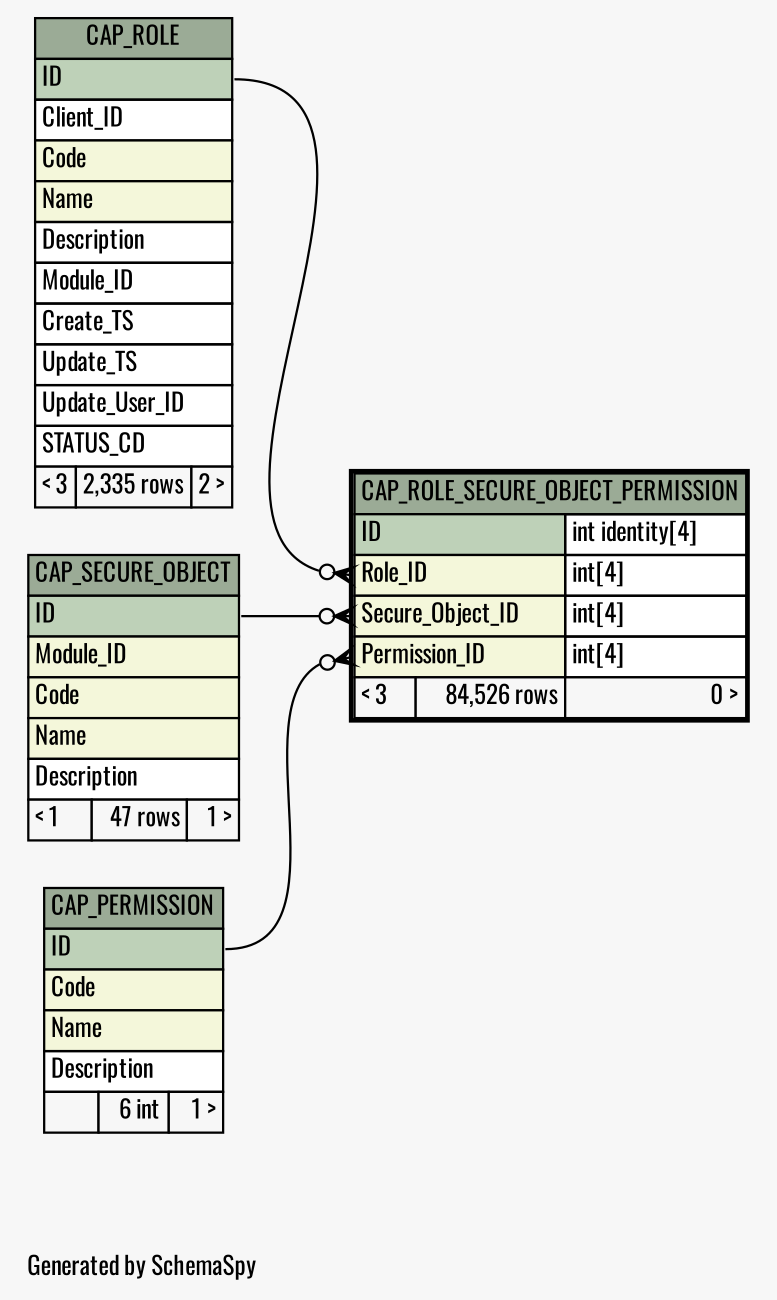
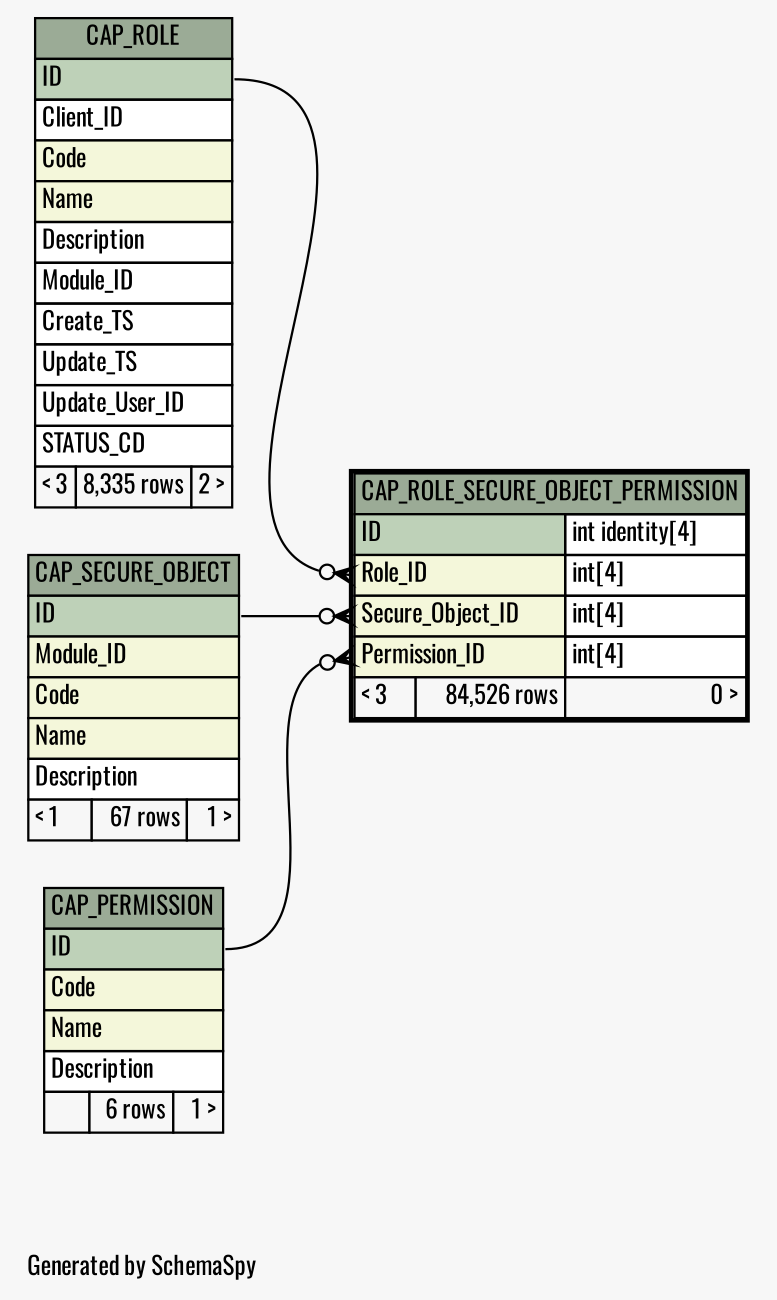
  digraph {
    bgcolor="#f7f7f7"
    fontname=Oswald
    fontsize=11
    label="\nGenerated by SchemaSpy"
    labeljust=l
    nodesep=0.18
    rankdir=RL
    ranksep=0.46
    node [fontname=Oswald fontsize=11 shape=plaintext]
    edge [arrowhead=none arrowsize=0.8 arrowtail=crowodot dir=back fontname=Oswald headport="ID:e"]
    n1 [label=<     <TABLE BORDER="2" CELLBORDER="1" CELLSPACING="0" BGCOLOR="#ffffff">       <TR><TD COLSPAN="3" BGCOLOR="#9bab96" ALIGN="CENTER">CAP_ROLE_SECURE_OBJECT_PERMISSION</TD></TR>       <TR><TD PORT="ID" COLSPAN="2" BGCOLOR="#bed1b8" ALIGN="LEFT">ID</TD><TD PORT="ID.type" ALIGN="LEFT">int identity[4]</TD></TR>       <TR><TD PORT="Role_ID" COLSPAN="2" BGCOLOR="#f4f7da" ALIGN="LEFT">Role_ID</TD><TD PORT="Role_ID.type" ALIGN="LEFT">int[4]</TD></TR>       <TR><TD PORT="Secure_Object_ID" COLSPAN="2" BGCOLOR="#f4f7da" ALIGN="LEFT">Secure_Object_ID</TD><TD PORT="Secure_Object_ID.type" ALIGN="LEFT">int[4]</TD></TR>       <TR><TD PORT="Permission_ID" COLSPAN="2" BGCOLOR="#f4f7da" ALIGN="LEFT">Permission_ID</TD><TD PORT="Permission_ID.type" ALIGN="LEFT">int[4]</TD></TR>       <TR><TD ALIGN="LEFT" BGCOLOR="#f7f7f7">&lt; 3</TD><TD ALIGN="RIGHT" BGCOLOR="#f7f7f7">84,526 rows</TD><TD ALIGN="RIGHT" BGCOLOR="#f7f7f7">0 &gt;</TD></TR>     </TABLE>>]
-   n2 [label=<     <TABLE BORDER="0" CELLBORDER="1" CELLSPACING="0" BGCOLOR="#ffffff">       <TR><TD COLSPAN="3" BGCOLOR="#9bab96" ALIGN="CENTER">CAP_PERMISSION</TD></TR>       <TR><TD PORT="ID" COLSPAN="3" BGCOLOR="#bed1b8" ALIGN="LEFT">ID</TD></TR>       <TR><TD PORT="Code" COLSPAN="3" BGCOLOR="#f4f7da" ALIGN="LEFT">Code</TD></TR>       <TR><TD PORT="Name" COLSPAN="3" BGCOLOR="#f4f7da" ALIGN="LEFT">Name</TD></TR>       <TR><TD PORT="Description" COLSPAN="3" ALIGN="LEFT">Description</TD></TR>       <TR><TD ALIGN="LEFT" BGCOLOR="#f7f7f7">  </TD><TD ALIGN="RIGHT" BGCOLOR="#f7f7f7">6 int</TD><TD ALIGN="RIGHT" BGCOLOR="#f7f7f7">1 &gt;</TD></TR>     </TABLE>>]
-   n3 [label=<     <TABLE BORDER="0" CELLBORDER="1" CELLSPACING="0" BGCOLOR="#ffffff">       <TR><TD COLSPAN="3" BGCOLOR="#9bab96" ALIGN="CENTER">CAP_ROLE</TD></TR>       <TR><TD PORT="ID" COLSPAN="3" BGCOLOR="#bed1b8" ALIGN="LEFT">ID</TD></TR>       <TR><TD PORT="Client_ID" COLSPAN="3" ALIGN="LEFT">Client_ID</TD></TR>       <TR><TD PORT="Code" COLSPAN="3" BGCOLOR="#f4f7da" ALIGN="LEFT">Code</TD></TR>       <TR><TD PORT="Name" COLSPAN="3" BGCOLOR="#f4f7da" ALIGN="LEFT">Name</TD></TR>       <TR><TD PORT="Description" COLSPAN="3" ALIGN="LEFT">Description</TD></TR>       <TR><TD PORT="Module_ID" COLSPAN="3" ALIGN="LEFT">Module_ID</TD></TR>       <TR><TD PORT="Create_TS" COLSPAN="3" ALIGN="LEFT">Create_TS</TD></TR>       <TR><TD PORT="Update_TS" COLSPAN="3" ALIGN="LEFT">Update_TS</TD></TR>       <TR><TD PORT="Update_User_ID" COLSPAN="3" ALIGN="LEFT">Update_User_ID</TD></TR>       <TR><TD PORT="STATUS_CD" COLSPAN="3" ALIGN="LEFT">STATUS_CD</TD></TR>       <TR><TD ALIGN="LEFT" BGCOLOR="#f7f7f7">&lt; 3</TD><TD ALIGN="RIGHT" BGCOLOR="#f7f7f7">2,335 rows</TD><TD ALIGN="RIGHT" BGCOLOR="#f7f7f7">2 &gt;</TD></TR>     </TABLE>>]
-   n4 [label=<     <TABLE BORDER="0" CELLBORDER="1" CELLSPACING="0" BGCOLOR="#ffffff">       <TR><TD COLSPAN="3" BGCOLOR="#9bab96" ALIGN="CENTER">CAP_SECURE_OBJECT</TD></TR>       <TR><TD PORT="ID" COLSPAN="3" BGCOLOR="#bed1b8" ALIGN="LEFT">ID</TD></TR>       <TR><TD PORT="Module_ID" COLSPAN="3" BGCOLOR="#f4f7da" ALIGN="LEFT">Module_ID</TD></TR>       <TR><TD PORT="Code" COLSPAN="3" BGCOLOR="#f4f7da" ALIGN="LEFT">Code</TD></TR>       <TR><TD PORT="Name" COLSPAN="3" BGCOLOR="#f4f7da" ALIGN="LEFT">Name</TD></TR>       <TR><TD PORT="Description" COLSPAN="3" ALIGN="LEFT">Description</TD></TR>       <TR><TD ALIGN="LEFT" BGCOLOR="#f7f7f7">&lt; 1</TD><TD ALIGN="RIGHT" BGCOLOR="#f7f7f7">47 rows</TD><TD ALIGN="RIGHT" BGCOLOR="#f7f7f7">1 &gt;</TD></TR>     </TABLE>>]
+   n2 [label=<     <TABLE BORDER="0" CELLBORDER="1" CELLSPACING="0" BGCOLOR="#ffffff">       <TR><TD COLSPAN="3" BGCOLOR="#9bab96" ALIGN="CENTER">CAP_PERMISSION</TD></TR>       <TR><TD PORT="ID" COLSPAN="3" BGCOLOR="#bed1b8" ALIGN="LEFT">ID</TD></TR>       <TR><TD PORT="Code" COLSPAN="3" BGCOLOR="#f4f7da" ALIGN="LEFT">Code</TD></TR>       <TR><TD PORT="Name" COLSPAN="3" BGCOLOR="#f4f7da" ALIGN="LEFT">Name</TD></TR>       <TR><TD PORT="Description" COLSPAN="3" ALIGN="LEFT">Description</TD></TR>       <TR><TD ALIGN="LEFT" BGCOLOR="#f7f7f7">  </TD><TD ALIGN="RIGHT" BGCOLOR="#f7f7f7">6 rows</TD><TD ALIGN="RIGHT" BGCOLOR="#f7f7f7">1 &gt;</TD></TR>     </TABLE>>]
+   n3 [label=<     <TABLE BORDER="0" CELLBORDER="1" CELLSPACING="0" BGCOLOR="#ffffff">       <TR><TD COLSPAN="3" BGCOLOR="#9bab96" ALIGN="CENTER">CAP_ROLE</TD></TR>       <TR><TD PORT="ID" COLSPAN="3" BGCOLOR="#bed1b8" ALIGN="LEFT">ID</TD></TR>       <TR><TD PORT="Client_ID" COLSPAN="3" ALIGN="LEFT">Client_ID</TD></TR>       <TR><TD PORT="Code" COLSPAN="3" BGCOLOR="#f4f7da" ALIGN="LEFT">Code</TD></TR>       <TR><TD PORT="Name" COLSPAN="3" BGCOLOR="#f4f7da" ALIGN="LEFT">Name</TD></TR>       <TR><TD PORT="Description" COLSPAN="3" ALIGN="LEFT">Description</TD></TR>       <TR><TD PORT="Module_ID" COLSPAN="3" ALIGN="LEFT">Module_ID</TD></TR>       <TR><TD PORT="Create_TS" COLSPAN="3" ALIGN="LEFT">Create_TS</TD></TR>       <TR><TD PORT="Update_TS" COLSPAN="3" ALIGN="LEFT">Update_TS</TD></TR>       <TR><TD PORT="Update_User_ID" COLSPAN="3" ALIGN="LEFT">Update_User_ID</TD></TR>       <TR><TD PORT="STATUS_CD" COLSPAN="3" ALIGN="LEFT">STATUS_CD</TD></TR>       <TR><TD ALIGN="LEFT" BGCOLOR="#f7f7f7">&lt; 3</TD><TD ALIGN="RIGHT" BGCOLOR="#f7f7f7">8,335 rows</TD><TD ALIGN="RIGHT" BGCOLOR="#f7f7f7">2 &gt;</TD></TR>     </TABLE>>]
+   n4 [label=<     <TABLE BORDER="0" CELLBORDER="1" CELLSPACING="0" BGCOLOR="#ffffff">       <TR><TD COLSPAN="3" BGCOLOR="#9bab96" ALIGN="CENTER">CAP_SECURE_OBJECT</TD></TR>       <TR><TD PORT="ID" COLSPAN="3" BGCOLOR="#bed1b8" ALIGN="LEFT">ID</TD></TR>       <TR><TD PORT="Module_ID" COLSPAN="3" BGCOLOR="#f4f7da" ALIGN="LEFT">Module_ID</TD></TR>       <TR><TD PORT="Code" COLSPAN="3" BGCOLOR="#f4f7da" ALIGN="LEFT">Code</TD></TR>       <TR><TD PORT="Name" COLSPAN="3" BGCOLOR="#f4f7da" ALIGN="LEFT">Name</TD></TR>       <TR><TD PORT="Description" COLSPAN="3" ALIGN="LEFT">Description</TD></TR>       <TR><TD ALIGN="LEFT" BGCOLOR="#f7f7f7">&lt; 1</TD><TD ALIGN="RIGHT" BGCOLOR="#f7f7f7">67 rows</TD><TD ALIGN="RIGHT" BGCOLOR="#f7f7f7">1 &gt;</TD></TR>     </TABLE>>]
    n1 -> n2 [tailport="Permission_ID:w"]
    n1 -> n3 [tailport="Role_ID:w"]
    n1 -> n4 [tailport="Secure_Object_ID:w"]
  }
